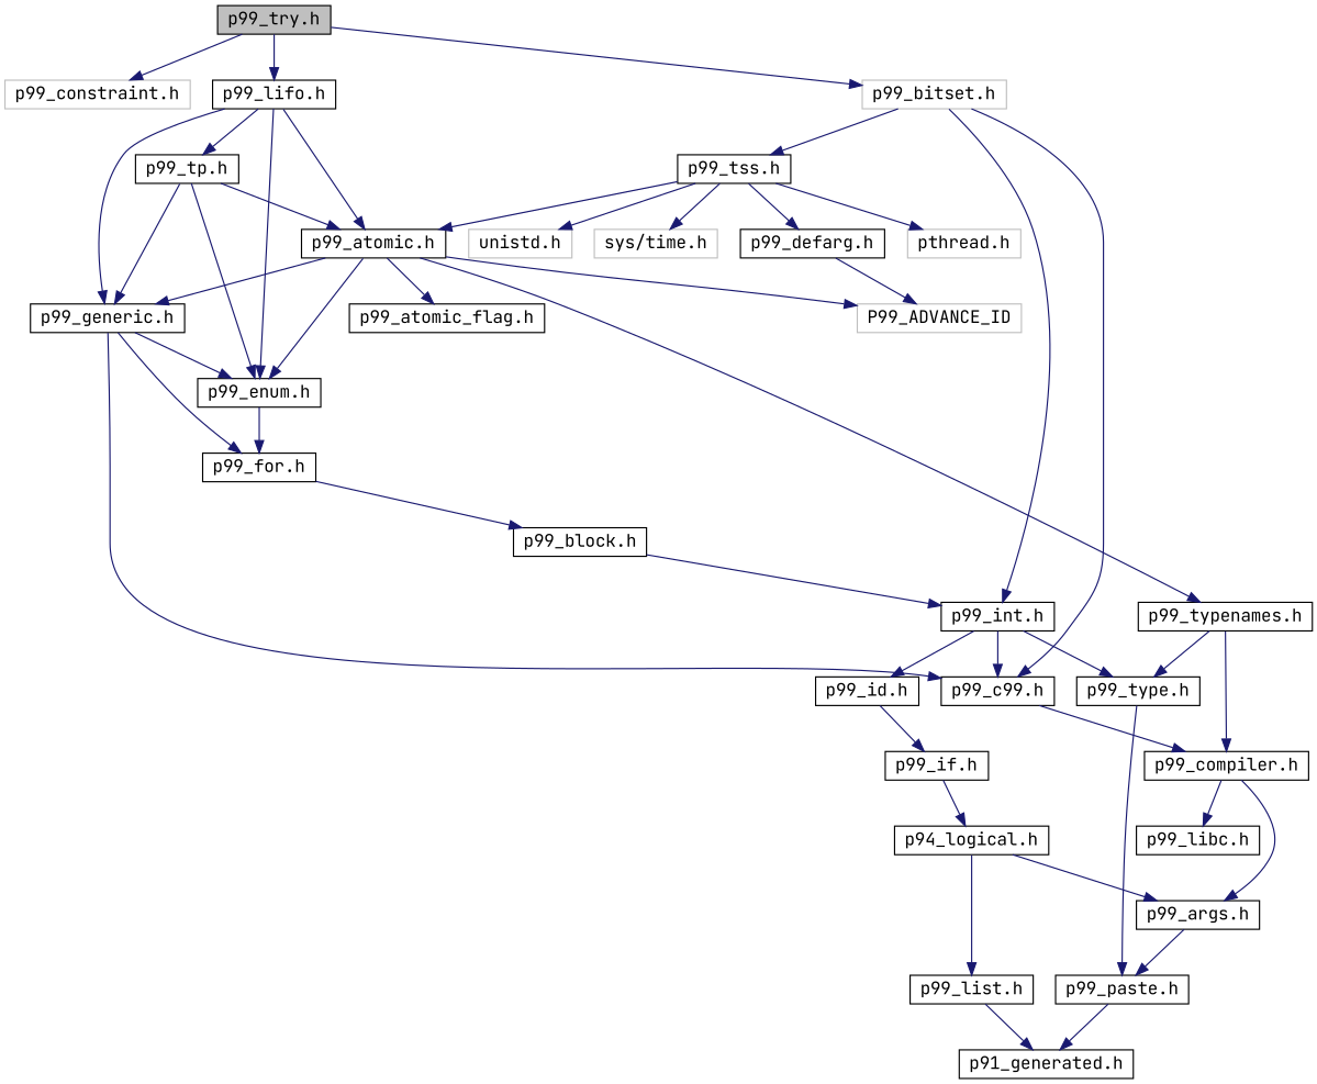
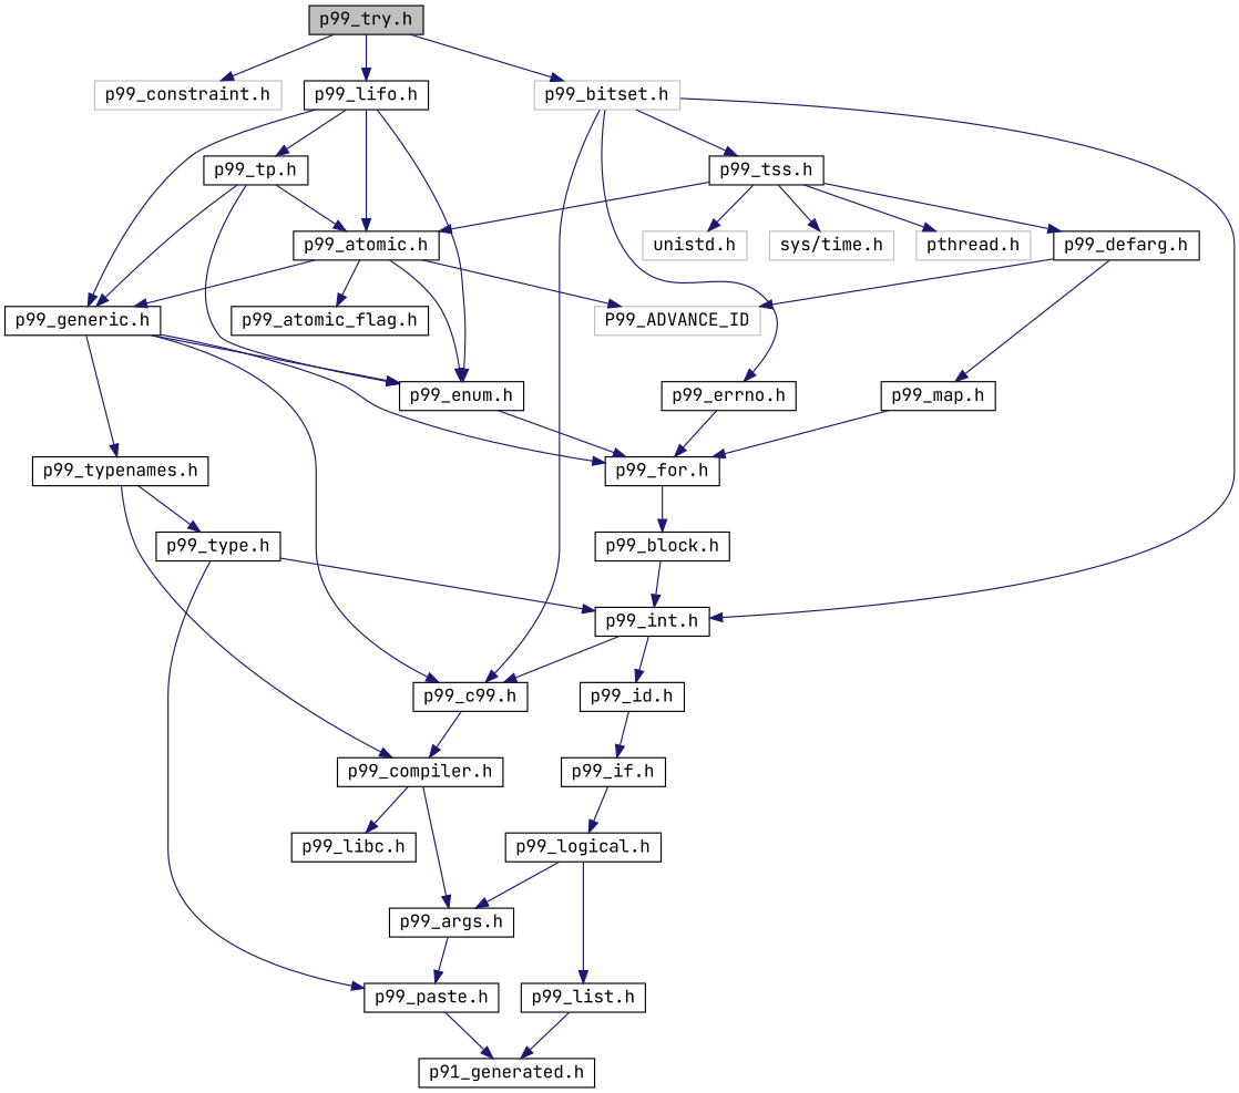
  digraph {
    fontname="JetBrains Mono"
    node [color=black fillcolor=white fontname="JetBrains Mono" fontsize=14 shape=record style=filled]
    edge [color=midnightblue fontname="JetBrains Mono" fontsize=14 labelfontname=Helvetica labelfontsize=14 style=solid]
    n1 [fillcolor=grey75 fontcolor=black height=0.2 label="p99_try.h" width=0.4]
    n2 [color=grey75 height=0.2 label="p99_constraint.h" width=0.4]
    n3 [height=0.2 label="p99_lifo.h" width=0.4]
    n4 [color=grey75 height=0.2 label="p99_bitset.h" width=0.4]
    n5 [height=0.2 label="p99_atomic.h" width=0.4]
    n6 [height=0.2 label="p99_enum.h" width=0.4]
    n7 [height=0.2 label="p99_generic.h" width=0.4]
    n8 [height=0.2 label="p99_tp.h" width=0.4]
    n9 [height=0.2 label="p99_tss.h" width=0.4]
    n10 [height=0.2 label="p99_int.h" width=0.4]
    n11 [height=0.2 label="p99_c99.h" width=0.4]
+   n12 [height=0.2 label="p99_errno.h" width=0.4]
    n13 [color=grey75 height=0.2 label="unistd.h" width=0.4]
    n14 [color=grey75 height=0.2 label="sys/time.h" width=0.4]
    n15 [color=grey75 height=0.2 label="pthread.h" width=0.4]
    n16 [height=0.2 label="p99_defarg.h" width=0.4]
    n17 [height=0.2 label="p99_id.h" width=0.4]
    n18 [height=0.2 label="p99_type.h" width=0.4]
    n19 [height=0.2 label="p99_compiler.h" width=0.4]
    n20 [height=0.2 label="p99_for.h" width=0.4]
+   n21 [height=0.2 label="p99_map.h" width=0.4]
    n22 [color=grey75 height=0.2 label=P99_ADVANCE_ID width=0.4]
    n23 [height=0.2 label="p99_atomic_flag.h" width=0.4]
    n24 [height=0.2 label="p99_block.h" width=0.4]
    n25 [height=0.2 label="p99_if.h" width=0.4]
    n26 [height=0.2 label="p99_paste.h" width=0.4]
    n27 [height=0.2 label="p99_args.h" width=0.4]
    n28 [height=0.2 label="p99_libc.h" width=0.4]
    n29 [height=0.2 label="p91_generated.h" width=0.4]
-   n30 [height=0.2 label="p94_logical.h" width=0.4]
+   n30 [height=0.2 label="p99_logical.h" width=0.4]
    n31 [height=0.2 label="p99_list.h" width=0.4]
    n32 [height=0.2 label="p99_typenames.h" width=0.4]
    n1 -> n2
    n1 -> n3
    n1 -> n4
    n3 -> n5
    n3 -> n6
    n3 -> n7
    n3 -> n8
    n4 -> n9
    n4 -> n10
    n4 -> n11
+   n4 -> n12
    n5 -> n6
    n5 -> n7
    n5 -> n22
    n5 -> n23
    n6 -> n20
    n7 -> n6
    n7 -> n11
    n7 -> n20
-   n5 -> n32
+   n7 -> n32
    n8 -> n5
    n8 -> n6
    n8 -> n7
    n9 -> n5
    n9 -> n13
    n9 -> n14
    n9 -> n15
    n9 -> n16
    n10 -> n11
    n10 -> n17
-   n10 -> n18
+   n18 -> n10
    n11 -> n19
+   n12 -> n20
+   n16 -> n21
    n16 -> n22
    n17 -> n25
    n18 -> n26
    n19 -> n27
    n19 -> n28
    n20 -> n24
+   n21 -> n20
    n24 -> n10
    n25 -> n30
    n26 -> n29
    n27 -> n26
    n30 -> n27
    n30 -> n31
    n31 -> n29
    n32 -> n18
    n32 -> n19
  }
